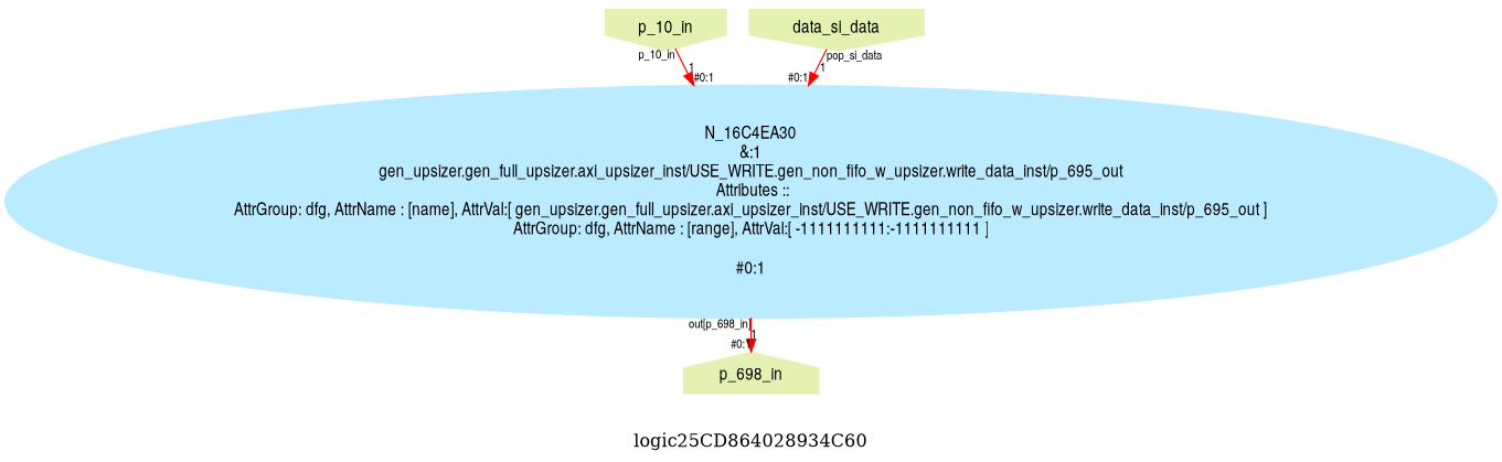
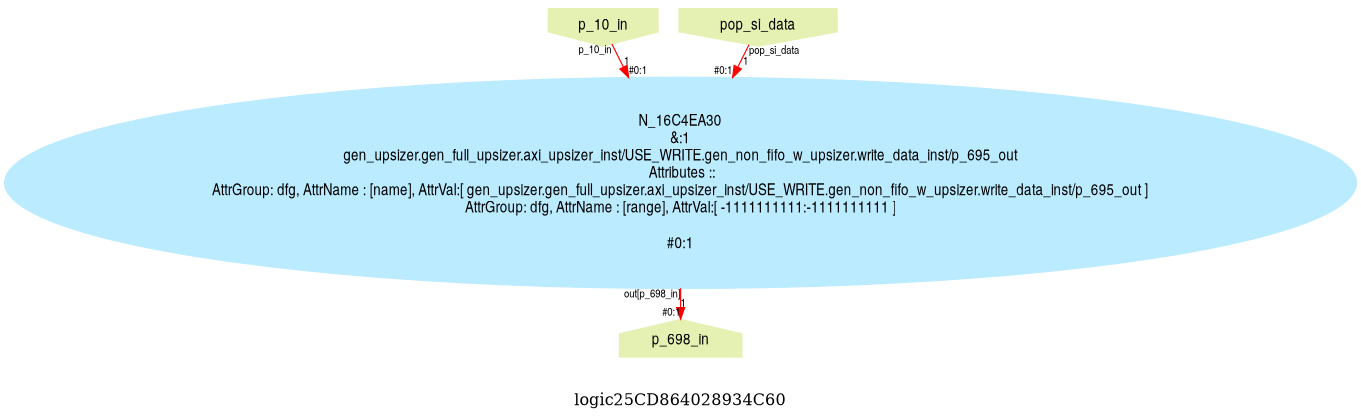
  digraph {
    label=logic25CD864028934C60
    ranksep=0.1
    splines=true
    node [color="#e4f1b2" fontname=helveticanarrow shape=invhouse style=filled]
    edge [color="#ff0000" fontname=helveticanarrow fontsize=10 headlabel="#0:1"]
    n1 [label=p_10_in]
-   n2 [label=data_si_data]
+   n2 [label=pop_si_data]
    n3 [label=p_698_in shape=house]
    n4 [color="#bbebff" label="N_16C4EA30\n&:1\ngen_upsizer.gen_full_upsizer.axi_upsizer_inst/USE_WRITE.gen_non_fifo_w_upsizer.write_data_inst/p_695_out\n Attributes ::\nAttrGroup: dfg, AttrName : [name], AttrVal:[ gen_upsizer.gen_full_upsizer.axi_upsizer_inst/USE_WRITE.gen_non_fifo_w_upsizer.write_data_inst/p_695_out ]\nAttrGroup: dfg, AttrName : [range], AttrVal:[ -1111111111:-1111111111 ]\n\n#0:1\n" shape=""]
    subgraph sub_1 {
      rank=source
      n1
      n2
    }
    subgraph sub_2 {
      rank=sink
      n3
    }
    n1 -> n4 [label=1 taillabel=p_10_in]
    n2 -> n4 [label=1 taillabel=pop_si_data]
    n4 -> n3 [label=1 taillabel="out[p_698_in]"]
  }
